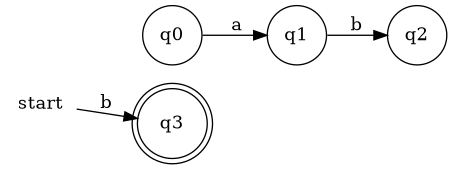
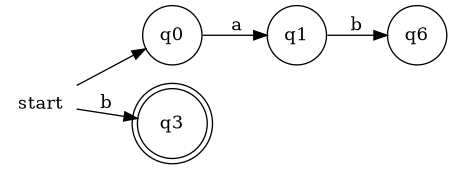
  digraph {
    rankdir=LR
    node [shape=circle]
    n1 [label=start shape=plaintext]
    n2 [label=q0]
    n3 [label=q3 shape=doublecircle]
    n4 [label=q1]
-   n5 [label=q2]
+   n5 [label=q6]
+   n1 -> n2
    n1 -> n3 [label=b]
    n2 -> n4 [label=a]
    n4 -> n5 [label=b]
  }
